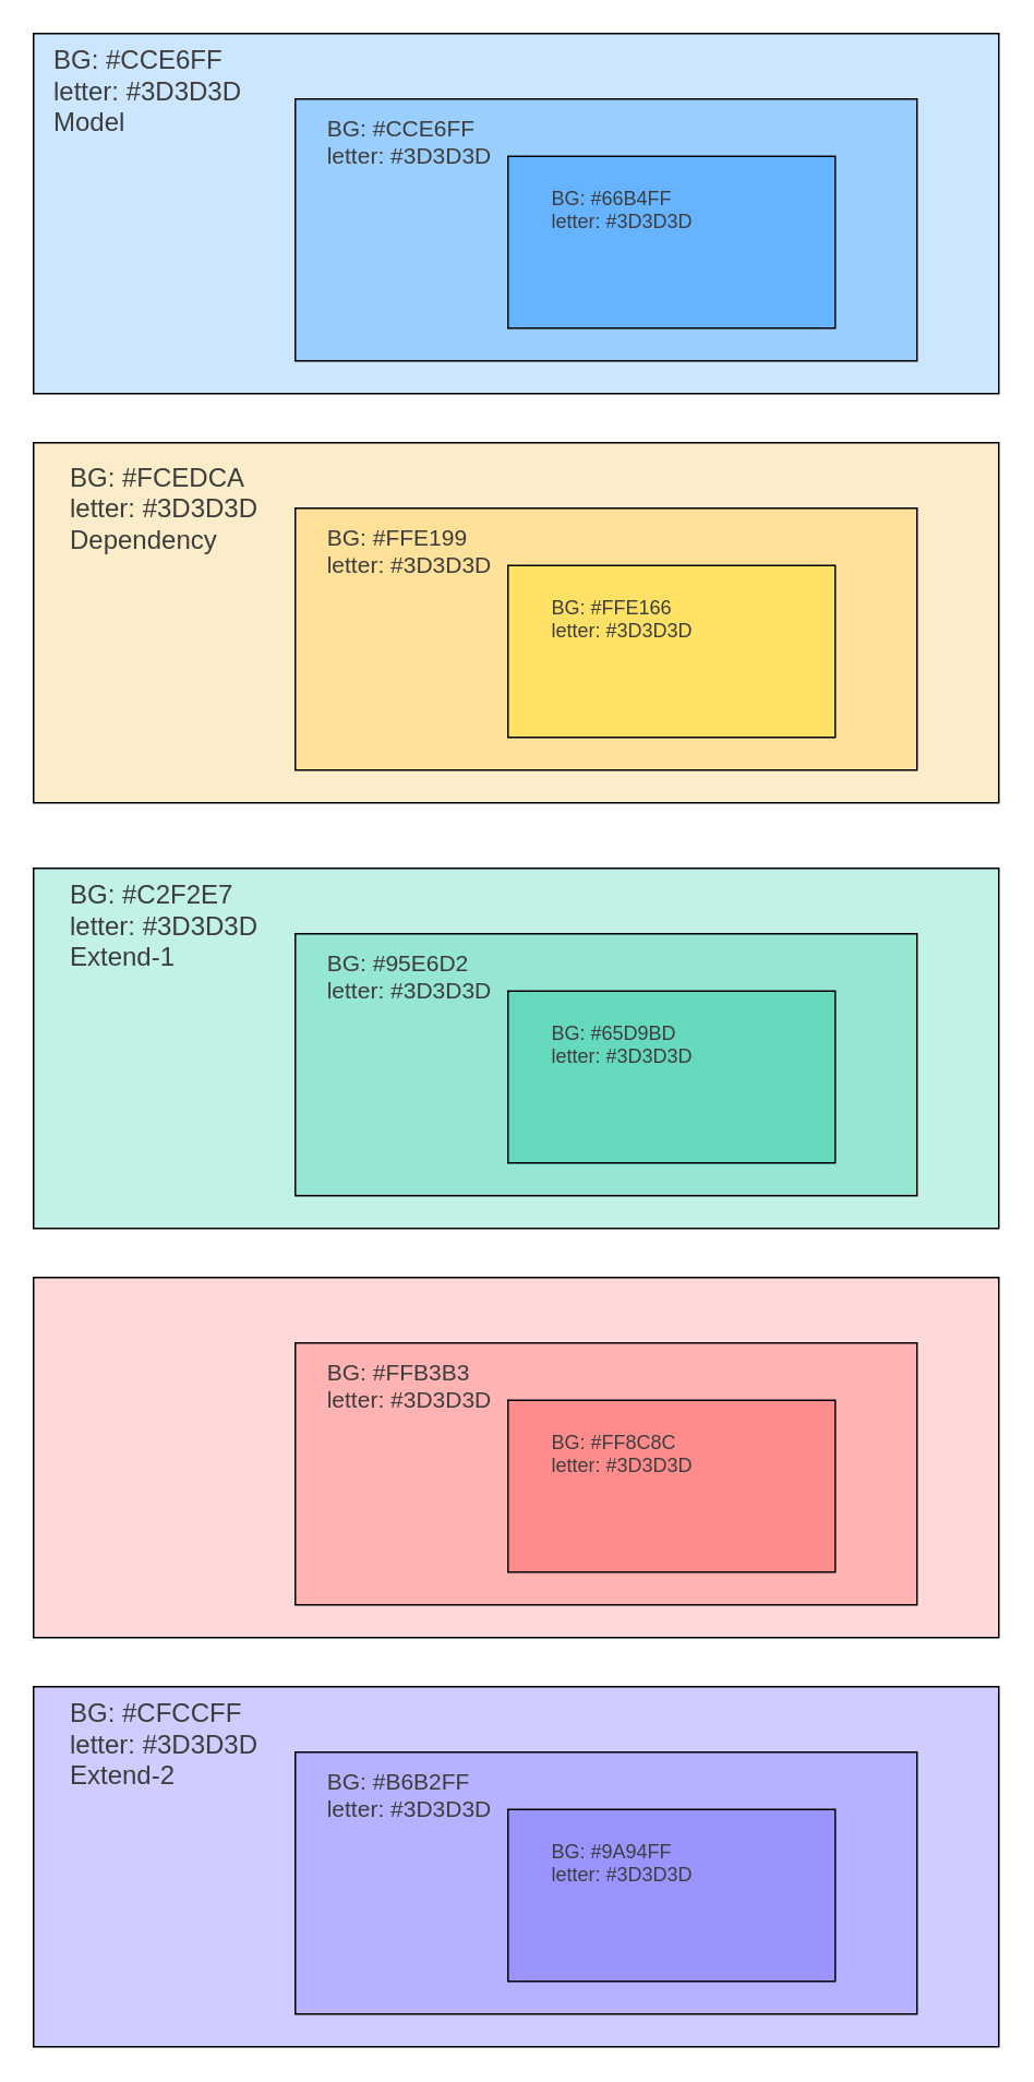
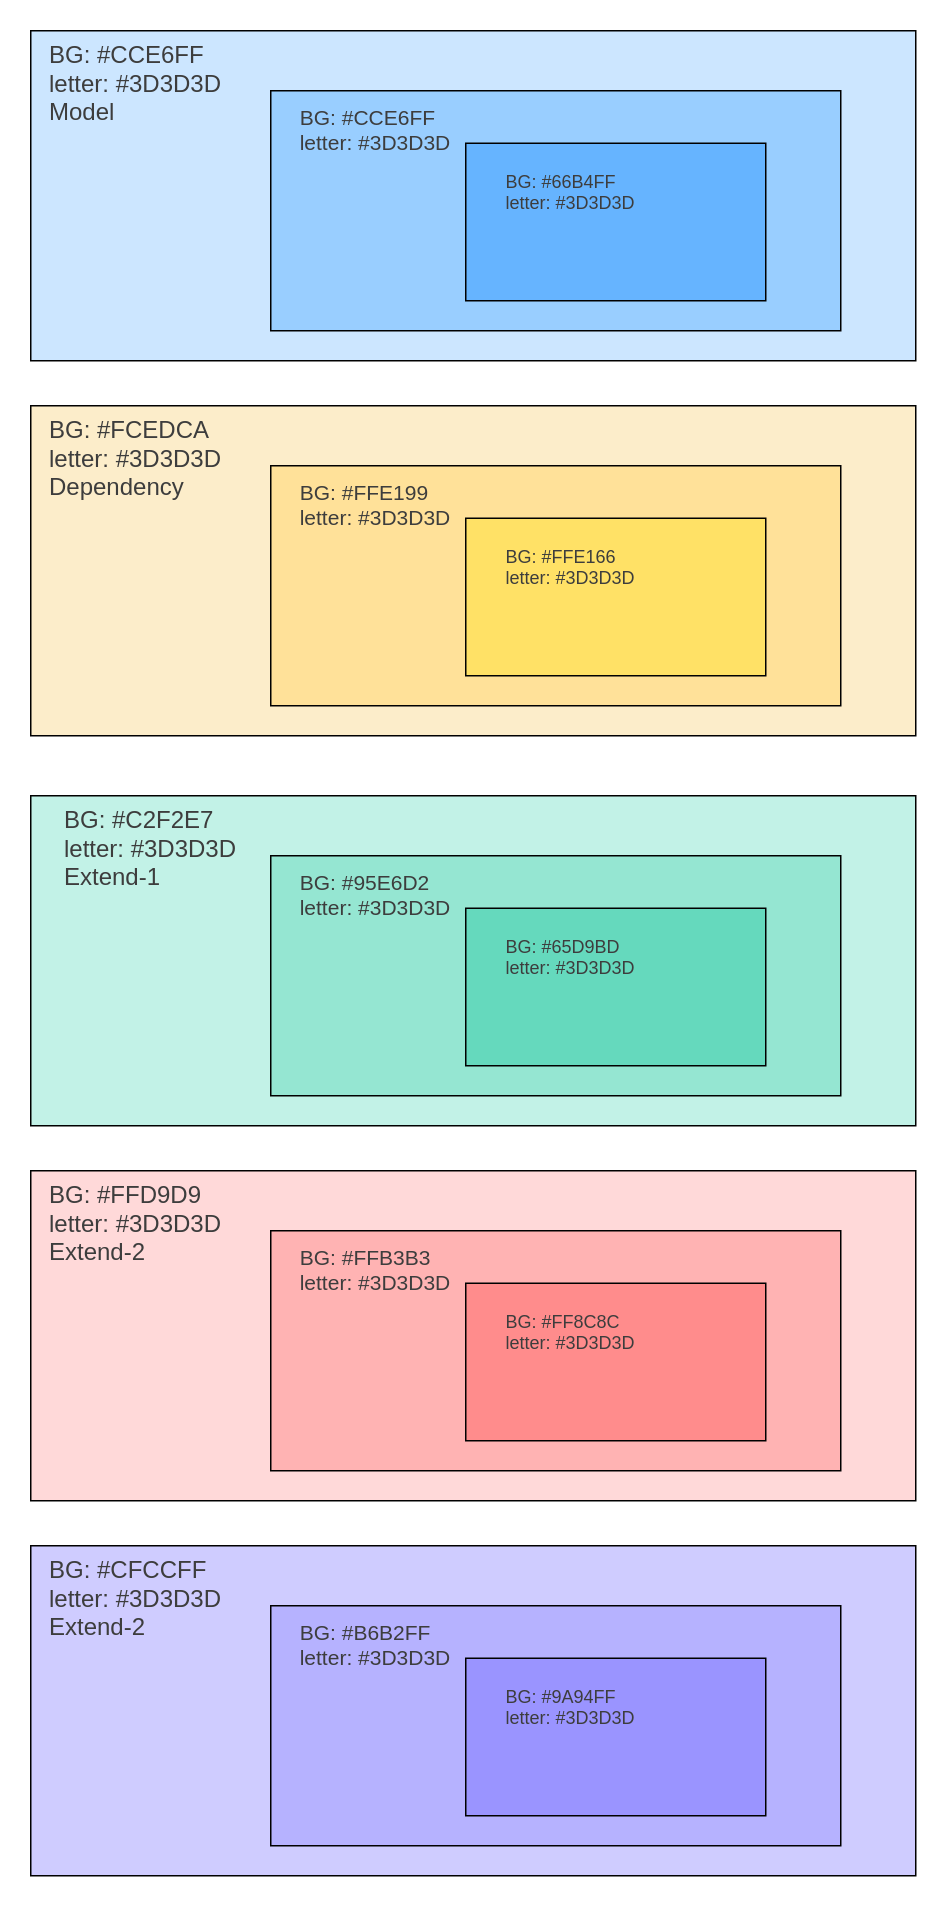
  <mxCell id="0" />
  <mxCell id="1" parent="0" />
  <mxCell id="2" value="" style="group" vertex="1" connectable="0" parent="1"><mxGeometry x="20" y="20" width="590" height="220" as="geometry" /></mxCell>
  <mxCell id="3" value="" style="rounded=0;whiteSpace=wrap;html=1;fillColor=#CCE6FF;" vertex="1" parent="2"><mxGeometry width="590" height="220" as="geometry" /></mxCell>
  <mxCell id="4" value="&lt;div style=&quot;text-align: left;&quot;&gt;&lt;span style=&quot;font-size: 16px; background-color: initial;&quot;&gt;&lt;font color=&quot;#3d3d3d&quot;&gt;BG: #CCE6FF&lt;/font&gt;&lt;/span&gt;&lt;/div&gt;&lt;font color=&quot;#3d3d3d&quot; style=&quot;font-size: 16px;&quot;&gt;&lt;div style=&quot;text-align: left;&quot;&gt;&lt;span style=&quot;background-color: initial;&quot;&gt;letter: #3D3D3D&lt;/span&gt;&lt;/div&gt;&lt;div style=&quot;text-align: left;&quot;&gt;&lt;span style=&quot;background-color: initial;&quot;&gt;Model&lt;/span&gt;&lt;/div&gt;&lt;/font&gt;" style="text;html=1;strokeColor=none;fillColor=none;align=center;verticalAlign=middle;whiteSpace=wrap;rounded=0;" vertex="1" parent="2"><mxGeometry y="10" width="140" height="50" as="geometry" /></mxCell>
  <mxCell id="5" value="" style="rounded=0;whiteSpace=wrap;html=1;fontSize=16;fontColor=#3D3D3D;fillColor=#99CEFF;" vertex="1" parent="2"><mxGeometry x="160" y="40" width="380" height="160" as="geometry" /></mxCell>
  <mxCell id="6" value="&lt;div style=&quot;text-align: left; font-size: 14px;&quot;&gt;&lt;span style=&quot;background-color: initial;&quot;&gt;&lt;font style=&quot;font-size: 14px;&quot; color=&quot;#3d3d3d&quot;&gt;BG: #CCE6FF&lt;/font&gt;&lt;/span&gt;&lt;/div&gt;&lt;font color=&quot;#3d3d3d&quot; style=&quot;font-size: 14px;&quot;&gt;&lt;div style=&quot;text-align: left;&quot;&gt;&lt;span style=&quot;background-color: initial;&quot;&gt;letter: #3D3D3D&lt;/span&gt;&lt;/div&gt;&lt;div style=&quot;text-align: left;&quot;&gt;&lt;br&gt;&lt;/div&gt;&lt;/font&gt;" style="text;html=1;strokeColor=none;fillColor=none;align=center;verticalAlign=middle;whiteSpace=wrap;rounded=0;" vertex="1" parent="2"><mxGeometry x="160" y="50" width="140" height="50" as="geometry" /></mxCell>
  <mxCell id="7" value="" style="rounded=0;whiteSpace=wrap;html=1;fontSize=16;fontColor=#3D3D3D;fillColor=#66B4FF;" vertex="1" parent="2"><mxGeometry x="290" y="75" width="200" height="105" as="geometry" /></mxCell>
  <mxCell id="8" value="&lt;div style=&quot;text-align: left;&quot;&gt;&lt;span style=&quot;background-color: initial;&quot;&gt;&lt;font style=&quot;font-size: 12px;&quot; color=&quot;#3d3d3d&quot;&gt;BG: #66B4FF&lt;/font&gt;&lt;/span&gt;&lt;/div&gt;&lt;font color=&quot;#3d3d3d&quot; style=&quot;font-size: 12px;&quot;&gt;&lt;div style=&quot;text-align: left;&quot;&gt;&lt;span style=&quot;background-color: initial;&quot;&gt;&lt;font style=&quot;font-size: 12px;&quot;&gt;letter: #3D3D3D&lt;/font&gt;&lt;/span&gt;&lt;/div&gt;&lt;div style=&quot;text-align: left;&quot;&gt;&lt;br&gt;&lt;/div&gt;&lt;/font&gt;" style="text;html=1;strokeColor=none;fillColor=none;align=center;verticalAlign=middle;whiteSpace=wrap;rounded=0;" vertex="1" parent="2"><mxGeometry x="290" y="90" width="140" height="50" as="geometry" /></mxCell>
  <mxCell id="9" value="" style="group" vertex="1" connectable="0" parent="1"><mxGeometry x="20" y="270" width="590" height="220" as="geometry" /></mxCell>
  <mxCell id="10" value="" style="rounded=0;whiteSpace=wrap;html=1;fillColor=#FCEDCA;" vertex="1" parent="9"><mxGeometry width="590" height="220" as="geometry" /></mxCell>
- <mxCell id="11" value="&lt;div style=&quot;text-align: left;&quot;&gt;&lt;span style=&quot;font-size: 16px; background-color: initial;&quot;&gt;&lt;font color=&quot;#3d3d3d&quot;&gt;BG: #FCEDCA&lt;/font&gt;&lt;/span&gt;&lt;/div&gt;&lt;font color=&quot;#3d3d3d&quot; style=&quot;font-size: 16px;&quot;&gt;&lt;div style=&quot;text-align: left;&quot;&gt;&lt;span style=&quot;background-color: initial;&quot;&gt;letter: #3D3D3D&lt;/span&gt;&lt;/div&gt;&lt;div style=&quot;text-align: left;&quot;&gt;Dependency&lt;/div&gt;&lt;/font&gt;" style="text;html=1;strokeColor=none;fillColor=none;align=center;verticalAlign=middle;whiteSpace=wrap;rounded=0;" vertex="1" parent="9"><mxGeometry x="10" y="15" width="140" height="50" as="geometry" /></mxCell>
+ <mxCell id="11" value="&lt;div style=&quot;text-align: left;&quot;&gt;&lt;span style=&quot;font-size: 16px; background-color: initial;&quot;&gt;&lt;font color=&quot;#3d3d3d&quot;&gt;BG: #FCEDCA&lt;/font&gt;&lt;/span&gt;&lt;/div&gt;&lt;font color=&quot;#3d3d3d&quot; style=&quot;font-size: 16px;&quot;&gt;&lt;div style=&quot;text-align: left;&quot;&gt;&lt;span style=&quot;background-color: initial;&quot;&gt;letter: #3D3D3D&lt;/span&gt;&lt;/div&gt;&lt;div style=&quot;text-align: left;&quot;&gt;Dependency&lt;/div&gt;&lt;/font&gt;" style="text;html=1;strokeColor=none;fillColor=none;align=center;verticalAlign=middle;whiteSpace=wrap;rounded=0;" vertex="1" parent="9"><mxGeometry y="10" width="140" height="50" as="geometry" /></mxCell>
  <mxCell id="12" value="" style="rounded=0;whiteSpace=wrap;html=1;fontSize=16;fontColor=#3D3D3D;fillColor=#FFE199;" vertex="1" parent="9"><mxGeometry x="160" y="40" width="380" height="160" as="geometry" /></mxCell>
  <mxCell id="13" value="&lt;div style=&quot;text-align: left; font-size: 14px;&quot;&gt;&lt;span style=&quot;background-color: initial;&quot;&gt;&lt;font style=&quot;font-size: 14px;&quot; color=&quot;#3d3d3d&quot;&gt;BG: #FFE199&lt;/font&gt;&lt;/span&gt;&lt;/div&gt;&lt;font color=&quot;#3d3d3d&quot; style=&quot;font-size: 14px;&quot;&gt;&lt;div style=&quot;text-align: left;&quot;&gt;&lt;span style=&quot;background-color: initial;&quot;&gt;letter: #3D3D3D&lt;/span&gt;&lt;/div&gt;&lt;div style=&quot;text-align: left;&quot;&gt;&lt;br&gt;&lt;/div&gt;&lt;/font&gt;" style="text;html=1;strokeColor=none;fillColor=none;align=center;verticalAlign=middle;whiteSpace=wrap;rounded=0;" vertex="1" parent="9"><mxGeometry x="160" y="50" width="140" height="50" as="geometry" /></mxCell>
  <mxCell id="14" value="" style="rounded=0;whiteSpace=wrap;html=1;fontSize=16;fontColor=#3D3D3D;fillColor=#FFE166;" vertex="1" parent="9"><mxGeometry x="290" y="75" width="200" height="105" as="geometry" /></mxCell>
  <mxCell id="15" value="&lt;div style=&quot;text-align: left;&quot;&gt;&lt;span style=&quot;background-color: initial;&quot;&gt;&lt;font style=&quot;font-size: 12px;&quot; color=&quot;#3d3d3d&quot;&gt;BG: #FFE166&lt;/font&gt;&lt;/span&gt;&lt;/div&gt;&lt;font color=&quot;#3d3d3d&quot; style=&quot;font-size: 12px;&quot;&gt;&lt;div style=&quot;text-align: left;&quot;&gt;&lt;span style=&quot;background-color: initial;&quot;&gt;&lt;font style=&quot;font-size: 12px;&quot;&gt;letter: #3D3D3D&lt;/font&gt;&lt;/span&gt;&lt;/div&gt;&lt;div style=&quot;text-align: left;&quot;&gt;&lt;br&gt;&lt;/div&gt;&lt;/font&gt;" style="text;html=1;strokeColor=none;fillColor=none;align=center;verticalAlign=middle;whiteSpace=wrap;rounded=0;" vertex="1" parent="9"><mxGeometry x="290" y="90" width="140" height="50" as="geometry" /></mxCell>
  <mxCell id="16" value="" style="group" vertex="1" connectable="0" parent="1"><mxGeometry x="20" y="530" width="590" height="220" as="geometry" /></mxCell>
  <mxCell id="17" value="" style="rounded=0;whiteSpace=wrap;html=1;fillColor=#C2F2E7;" vertex="1" parent="16"><mxGeometry width="590" height="220" as="geometry" /></mxCell>
  <mxCell id="18" value="&lt;div style=&quot;text-align: left;&quot;&gt;&lt;span style=&quot;font-size: 16px; background-color: initial;&quot;&gt;&lt;font color=&quot;#3d3d3d&quot;&gt;BG: #C2F2E7&lt;/font&gt;&lt;/span&gt;&lt;/div&gt;&lt;font color=&quot;#3d3d3d&quot; style=&quot;font-size: 16px;&quot;&gt;&lt;div style=&quot;text-align: left;&quot;&gt;&lt;span style=&quot;background-color: initial;&quot;&gt;letter: #3D3D3D&lt;/span&gt;&lt;/div&gt;&lt;div style=&quot;text-align: left;&quot;&gt;Extend-1&lt;/div&gt;&lt;/font&gt;" style="text;html=1;strokeColor=none;fillColor=none;align=center;verticalAlign=middle;whiteSpace=wrap;rounded=0;" vertex="1" parent="16"><mxGeometry x="10" y="10" width="140" height="50" as="geometry" /></mxCell>
  <mxCell id="19" value="" style="rounded=0;whiteSpace=wrap;html=1;fontSize=16;fontColor=#3D3D3D;fillColor=#95E6D2;" vertex="1" parent="16"><mxGeometry x="160" y="40" width="380" height="160" as="geometry" /></mxCell>
  <mxCell id="20" value="&lt;div style=&quot;text-align: left; font-size: 14px;&quot;&gt;&lt;span style=&quot;background-color: initial;&quot;&gt;&lt;font style=&quot;font-size: 14px;&quot; color=&quot;#3d3d3d&quot;&gt;BG: #95E6D2&lt;/font&gt;&lt;/span&gt;&lt;/div&gt;&lt;font color=&quot;#3d3d3d&quot; style=&quot;font-size: 14px;&quot;&gt;&lt;div style=&quot;text-align: left;&quot;&gt;&lt;span style=&quot;background-color: initial;&quot;&gt;letter: #3D3D3D&lt;/span&gt;&lt;/div&gt;&lt;div style=&quot;text-align: left;&quot;&gt;&lt;br&gt;&lt;/div&gt;&lt;/font&gt;" style="text;html=1;strokeColor=none;fillColor=none;align=center;verticalAlign=middle;whiteSpace=wrap;rounded=0;" vertex="1" parent="16"><mxGeometry x="160" y="50" width="140" height="50" as="geometry" /></mxCell>
  <mxCell id="21" value="" style="rounded=0;whiteSpace=wrap;html=1;fontSize=16;fontColor=#3D3D3D;fillColor=#65D9BD;" vertex="1" parent="16"><mxGeometry x="290" y="75" width="200" height="105" as="geometry" /></mxCell>
  <mxCell id="22" value="&lt;div style=&quot;text-align: left;&quot;&gt;&lt;span style=&quot;background-color: initial;&quot;&gt;&lt;font style=&quot;font-size: 12px;&quot; color=&quot;#3d3d3d&quot;&gt;BG: #65D9BD&lt;/font&gt;&lt;/span&gt;&lt;/div&gt;&lt;font color=&quot;#3d3d3d&quot; style=&quot;font-size: 12px;&quot;&gt;&lt;div style=&quot;text-align: left;&quot;&gt;&lt;span style=&quot;background-color: initial;&quot;&gt;&lt;font style=&quot;font-size: 12px;&quot;&gt;letter: #3D3D3D&lt;/font&gt;&lt;/span&gt;&lt;/div&gt;&lt;div style=&quot;text-align: left;&quot;&gt;&lt;br&gt;&lt;/div&gt;&lt;/font&gt;" style="text;html=1;strokeColor=none;fillColor=none;align=center;verticalAlign=middle;whiteSpace=wrap;rounded=0;" vertex="1" parent="16"><mxGeometry x="290" y="90" width="140" height="50" as="geometry" /></mxCell>
  <mxCell id="23" value="" style="group" vertex="1" connectable="0" parent="1"><mxGeometry x="20" y="780" width="590" height="220" as="geometry" /></mxCell>
  <mxCell id="24" value="" style="rounded=0;whiteSpace=wrap;html=1;fillColor=#FFD9D9;" vertex="1" parent="23"><mxGeometry width="590" height="220" as="geometry" /></mxCell>
+ <mxCell id="25" value="&lt;div style=&quot;text-align: left;&quot;&gt;&lt;span style=&quot;font-size: 16px; background-color: initial;&quot;&gt;&lt;font color=&quot;#3d3d3d&quot;&gt;BG: #FFD9D9&lt;/font&gt;&lt;/span&gt;&lt;/div&gt;&lt;font color=&quot;#3d3d3d&quot; style=&quot;font-size: 16px;&quot;&gt;&lt;div style=&quot;text-align: left;&quot;&gt;&lt;span style=&quot;background-color: initial;&quot;&gt;letter: #3D3D3D&lt;/span&gt;&lt;/div&gt;&lt;div style=&quot;text-align: left;&quot;&gt;Extend-2&lt;/div&gt;&lt;/font&gt;" style="text;html=1;strokeColor=none;fillColor=none;align=center;verticalAlign=middle;whiteSpace=wrap;rounded=0;" vertex="1" parent="23"><mxGeometry y="10" width="140" height="50" as="geometry" /></mxCell>
  <mxCell id="26" value="" style="rounded=0;whiteSpace=wrap;html=1;fontSize=16;fontColor=#3D3D3D;fillColor=#FFB3B3;" vertex="1" parent="23"><mxGeometry x="160" y="40" width="380" height="160" as="geometry" /></mxCell>
  <mxCell id="27" value="&lt;div style=&quot;text-align: left; font-size: 14px;&quot;&gt;&lt;span style=&quot;background-color: initial;&quot;&gt;&lt;font style=&quot;font-size: 14px;&quot; color=&quot;#3d3d3d&quot;&gt;BG: #FFB3B3&lt;/font&gt;&lt;/span&gt;&lt;/div&gt;&lt;font color=&quot;#3d3d3d&quot; style=&quot;font-size: 14px;&quot;&gt;&lt;div style=&quot;text-align: left;&quot;&gt;&lt;span style=&quot;background-color: initial;&quot;&gt;letter: #3D3D3D&lt;/span&gt;&lt;/div&gt;&lt;div style=&quot;text-align: left;&quot;&gt;&lt;br&gt;&lt;/div&gt;&lt;/font&gt;" style="text;html=1;strokeColor=none;fillColor=none;align=center;verticalAlign=middle;whiteSpace=wrap;rounded=0;" vertex="1" parent="23"><mxGeometry x="160" y="50" width="140" height="50" as="geometry" /></mxCell>
  <mxCell id="28" value="" style="rounded=0;whiteSpace=wrap;html=1;fontSize=16;fontColor=#3D3D3D;fillColor=#FF8C8C;" vertex="1" parent="23"><mxGeometry x="290" y="75" width="200" height="105" as="geometry" /></mxCell>
  <mxCell id="29" value="&lt;div style=&quot;text-align: left;&quot;&gt;&lt;span style=&quot;background-color: initial;&quot;&gt;&lt;font style=&quot;font-size: 12px;&quot; color=&quot;#3d3d3d&quot;&gt;BG: #FF8C8C&lt;/font&gt;&lt;/span&gt;&lt;/div&gt;&lt;font color=&quot;#3d3d3d&quot; style=&quot;font-size: 12px;&quot;&gt;&lt;div style=&quot;text-align: left;&quot;&gt;&lt;span style=&quot;background-color: initial;&quot;&gt;&lt;font style=&quot;font-size: 12px;&quot;&gt;letter: #3D3D3D&lt;/font&gt;&lt;/span&gt;&lt;/div&gt;&lt;div style=&quot;text-align: left;&quot;&gt;&lt;br&gt;&lt;/div&gt;&lt;/font&gt;" style="text;html=1;strokeColor=none;fillColor=none;align=center;verticalAlign=middle;whiteSpace=wrap;rounded=0;" vertex="1" parent="23"><mxGeometry x="290" y="90" width="140" height="50" as="geometry" /></mxCell>
  <mxCell id="30" value="" style="group" vertex="1" connectable="0" parent="1"><mxGeometry x="20" y="1030" width="590" height="220" as="geometry" /></mxCell>
  <mxCell id="31" value="" style="rounded=0;whiteSpace=wrap;html=1;fillColor=#CFCCFF;" vertex="1" parent="30"><mxGeometry width="590" height="220" as="geometry" /></mxCell>
- <mxCell id="32" value="&lt;div style=&quot;text-align: left;&quot;&gt;&lt;span style=&quot;font-size: 16px; background-color: initial;&quot;&gt;&lt;font color=&quot;#3d3d3d&quot;&gt;BG: #CFCCFF&lt;/font&gt;&lt;/span&gt;&lt;/div&gt;&lt;font color=&quot;#3d3d3d&quot; style=&quot;font-size: 16px;&quot;&gt;&lt;div style=&quot;text-align: left;&quot;&gt;&lt;span style=&quot;background-color: initial;&quot;&gt;letter: #3D3D3D&lt;/span&gt;&lt;/div&gt;&lt;div style=&quot;text-align: left;&quot;&gt;Extend-2&lt;/div&gt;&lt;/font&gt;" style="text;html=1;strokeColor=none;fillColor=none;align=center;verticalAlign=middle;whiteSpace=wrap;rounded=0;" vertex="1" parent="30"><mxGeometry x="10" y="10" width="140" height="50" as="geometry" /></mxCell>
+ <mxCell id="32" value="&lt;div style=&quot;text-align: left;&quot;&gt;&lt;span style=&quot;font-size: 16px; background-color: initial;&quot;&gt;&lt;font color=&quot;#3d3d3d&quot;&gt;BG: #CFCCFF&lt;/font&gt;&lt;/span&gt;&lt;/div&gt;&lt;font color=&quot;#3d3d3d&quot; style=&quot;font-size: 16px;&quot;&gt;&lt;div style=&quot;text-align: left;&quot;&gt;&lt;span style=&quot;background-color: initial;&quot;&gt;letter: #3D3D3D&lt;/span&gt;&lt;/div&gt;&lt;div style=&quot;text-align: left;&quot;&gt;Extend-2&lt;/div&gt;&lt;/font&gt;" style="text;html=1;strokeColor=none;fillColor=none;align=center;verticalAlign=middle;whiteSpace=wrap;rounded=0;" vertex="1" parent="30"><mxGeometry y="10" width="140" height="50" as="geometry" /></mxCell>
  <mxCell id="33" value="" style="rounded=0;whiteSpace=wrap;html=1;fontSize=16;fontColor=#3D3D3D;fillColor=#B6B2FF;" vertex="1" parent="30"><mxGeometry x="160" y="40" width="380" height="160" as="geometry" /></mxCell>
  <mxCell id="34" value="&lt;div style=&quot;text-align: left; font-size: 14px;&quot;&gt;&lt;span style=&quot;background-color: initial;&quot;&gt;&lt;font style=&quot;font-size: 14px;&quot; color=&quot;#3d3d3d&quot;&gt;BG: #B6B2FF&lt;/font&gt;&lt;/span&gt;&lt;/div&gt;&lt;font color=&quot;#3d3d3d&quot; style=&quot;font-size: 14px;&quot;&gt;&lt;div style=&quot;text-align: left;&quot;&gt;&lt;span style=&quot;background-color: initial;&quot;&gt;letter: #3D3D3D&lt;/span&gt;&lt;/div&gt;&lt;div style=&quot;text-align: left;&quot;&gt;&lt;br&gt;&lt;/div&gt;&lt;/font&gt;" style="text;html=1;strokeColor=none;fillColor=none;align=center;verticalAlign=middle;whiteSpace=wrap;rounded=0;" vertex="1" parent="30"><mxGeometry x="160" y="50" width="140" height="50" as="geometry" /></mxCell>
  <mxCell id="35" value="" style="rounded=0;whiteSpace=wrap;html=1;fontSize=16;fontColor=#3D3D3D;fillColor=#9A94FF;" vertex="1" parent="30"><mxGeometry x="290" y="75" width="200" height="105" as="geometry" /></mxCell>
  <mxCell id="36" value="&lt;div style=&quot;text-align: left;&quot;&gt;&lt;span style=&quot;background-color: initial;&quot;&gt;&lt;font style=&quot;font-size: 12px;&quot; color=&quot;#3d3d3d&quot;&gt;BG: #9A94FF&lt;/font&gt;&lt;/span&gt;&lt;/div&gt;&lt;font color=&quot;#3d3d3d&quot; style=&quot;font-size: 12px;&quot;&gt;&lt;div style=&quot;text-align: left;&quot;&gt;&lt;span style=&quot;background-color: initial;&quot;&gt;&lt;font style=&quot;font-size: 12px;&quot;&gt;letter: #3D3D3D&lt;/font&gt;&lt;/span&gt;&lt;/div&gt;&lt;div style=&quot;text-align: left;&quot;&gt;&lt;br&gt;&lt;/div&gt;&lt;/font&gt;" style="text;html=1;strokeColor=none;fillColor=none;align=center;verticalAlign=middle;whiteSpace=wrap;rounded=0;" vertex="1" parent="30"><mxGeometry x="290" y="90" width="140" height="50" as="geometry" /></mxCell>
